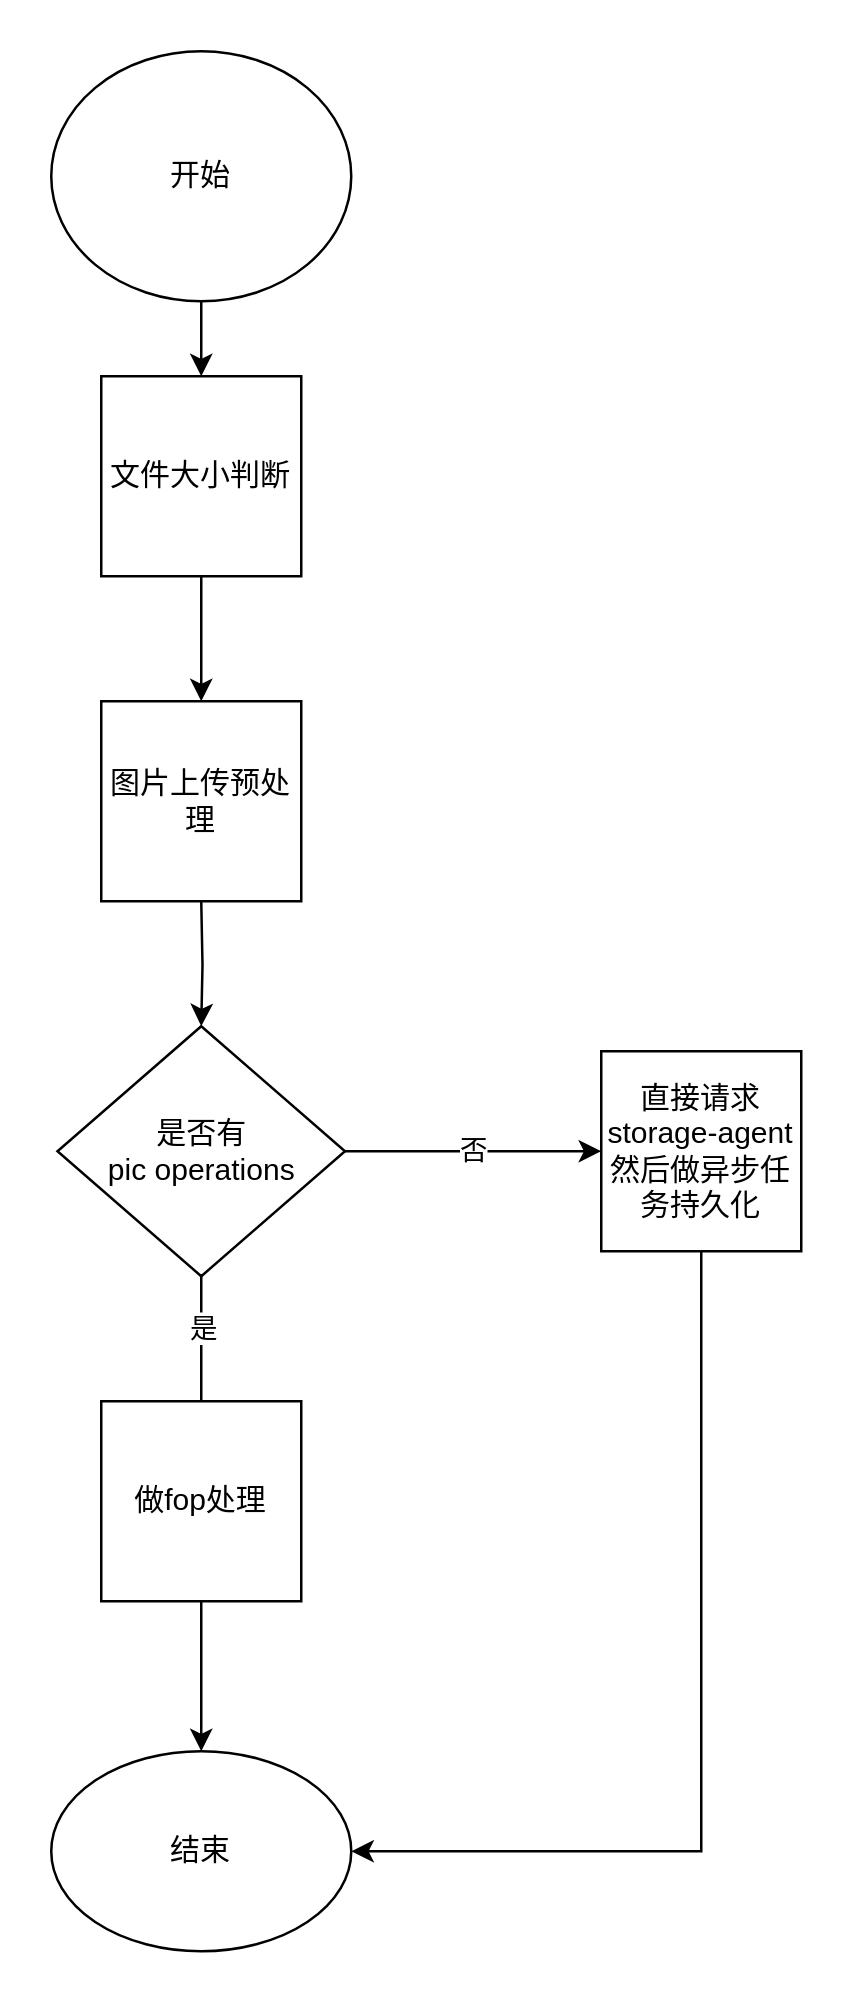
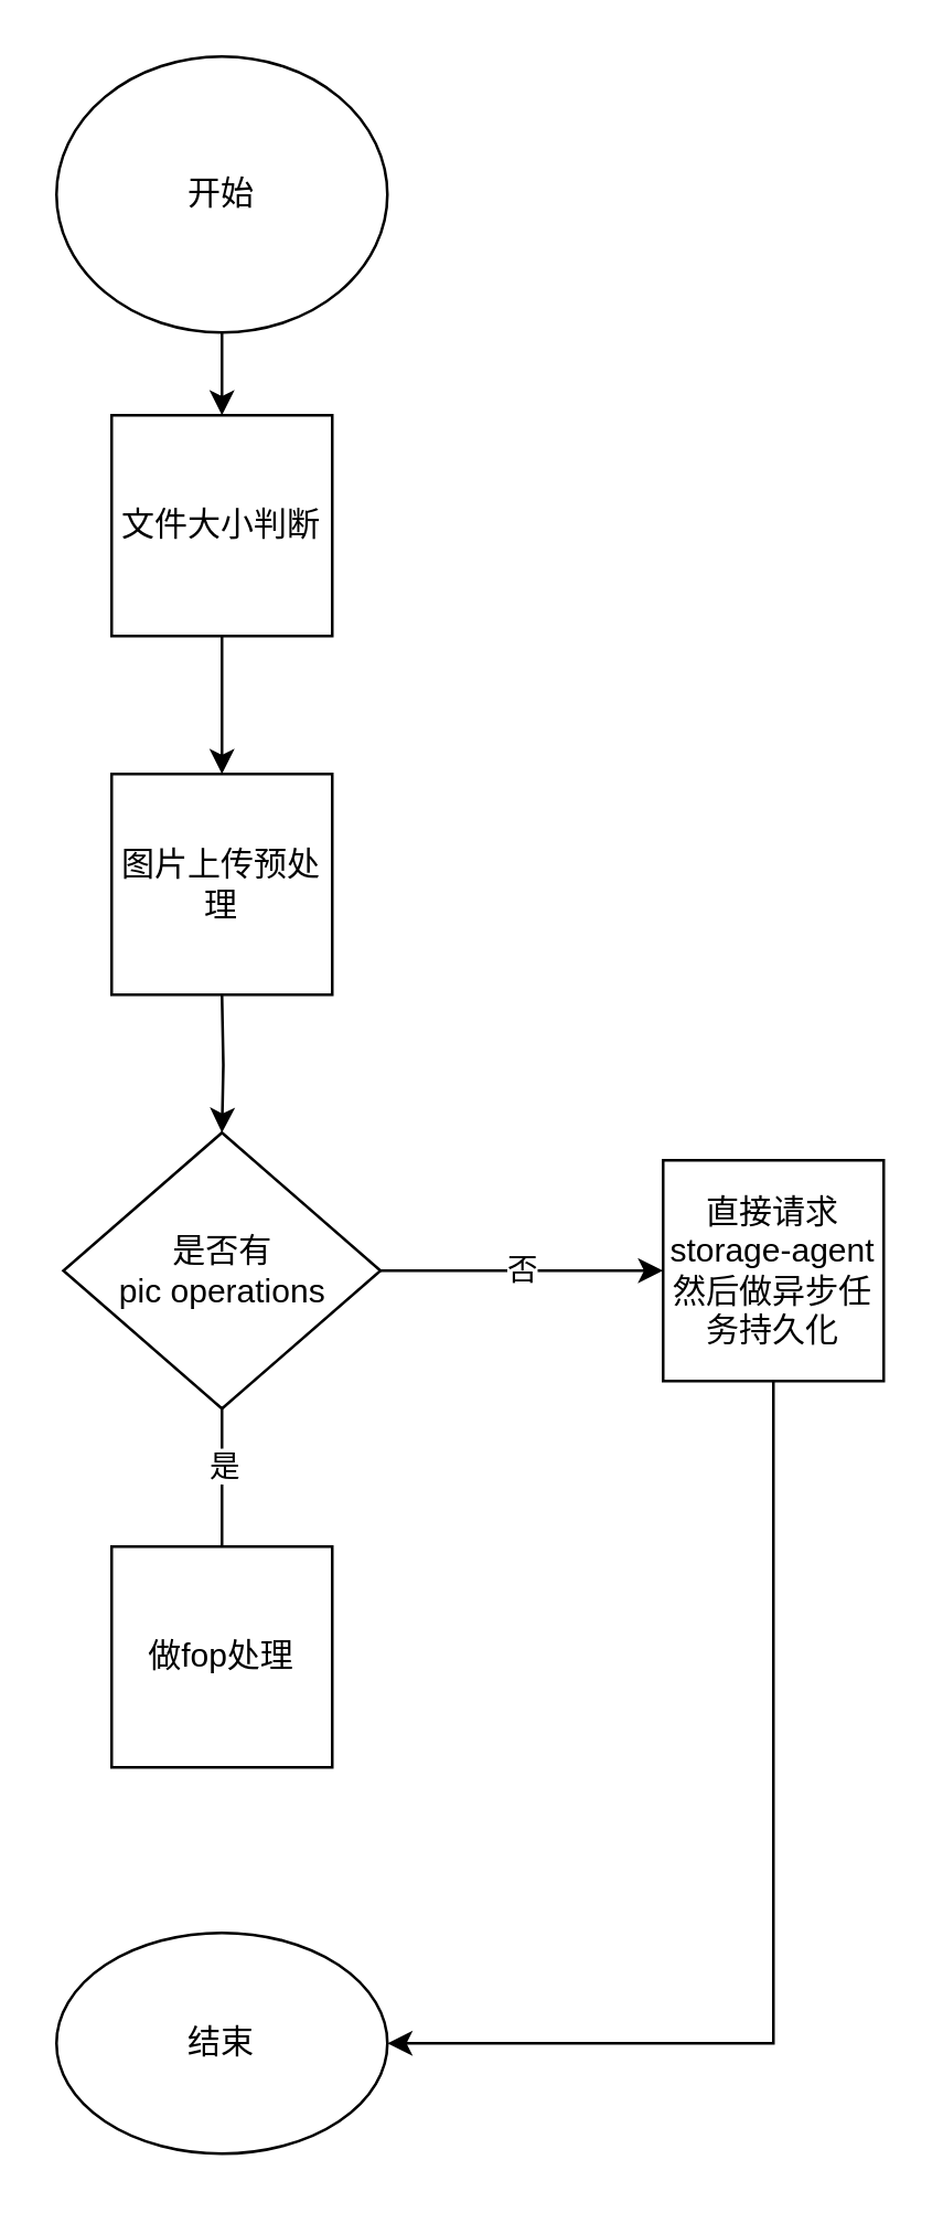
  <mxCell id="0" />
  <mxCell id="1" parent="0" />
  <mxCell id="2" style="edgeStyle=orthogonalEdgeStyle;rounded=0;orthogonalLoop=1;jettySize=auto;html=1;exitX=0.5;exitY=1;exitDx=0;exitDy=0;" edge="1" parent="1" source="3"><mxGeometry relative="1" as="geometry"><mxPoint x="80" y="150" as="targetPoint" /></mxGeometry></mxCell>
  <mxCell id="3" value="开始" style="ellipse;whiteSpace=wrap;html=1;" vertex="1" parent="1"><mxGeometry x="20" y="20" width="120" height="100" as="geometry" /></mxCell>
  <mxCell id="4" style="edgeStyle=orthogonalEdgeStyle;rounded=0;orthogonalLoop=1;jettySize=auto;html=1;exitX=0.5;exitY=1;exitDx=0;exitDy=0;" edge="1" parent="1"><mxGeometry relative="1" as="geometry"><mxPoint x="80" y="230" as="sourcePoint" /><mxPoint x="80" y="280" as="targetPoint" /></mxGeometry></mxCell>
  <mxCell id="5" style="edgeStyle=orthogonalEdgeStyle;rounded=0;orthogonalLoop=1;jettySize=auto;html=1;entryX=0.5;entryY=0;entryDx=0;entryDy=0;" edge="1" parent="1" target="8"><mxGeometry relative="1" as="geometry"><mxPoint x="80" y="360" as="sourcePoint" /></mxGeometry></mxCell>
  <mxCell id="6" style="edgeStyle=orthogonalEdgeStyle;rounded=0;orthogonalLoop=1;jettySize=auto;html=1;entryX=0.5;entryY=0;entryDx=0;entryDy=0;endArrow=none;" edge="1" parent="1" source="8" target="10"><mxGeometry relative="1" as="geometry" /></mxCell>
  <mxCell id="7" value="是" style="edgeLabel;html=1;align=center;verticalAlign=middle;resizable=0;points=[];" vertex="1" connectable="0" parent="6"><mxGeometry x="-0.2" relative="1" as="geometry"><mxPoint as="offset" /></mxGeometry></mxCell>
  <mxCell id="8" value="是否有&lt;br&gt;pic operations" style="rhombus;whiteSpace=wrap;html=1;" vertex="1" parent="1"><mxGeometry x="22.5" y="410" width="115" height="100" as="geometry" /></mxCell>
- <mxCell id="9" style="edgeStyle=orthogonalEdgeStyle;rounded=0;orthogonalLoop=1;jettySize=auto;html=1;entryX=0.5;entryY=0;entryDx=0;entryDy=0;" edge="1" parent="1" source="10" target="11"><mxGeometry relative="1" as="geometry" /></mxCell>
  <mxCell id="10" value="做fop处理" style="whiteSpace=wrap;html=1;aspect=fixed;" vertex="1" parent="1"><mxGeometry x="40" y="560" width="80" height="80" as="geometry" /></mxCell>
  <mxCell id="11" value="结束" style="ellipse;whiteSpace=wrap;html=1;" vertex="1" parent="1"><mxGeometry x="20" y="700" width="120" height="80" as="geometry" /></mxCell>
  <mxCell id="12" value="&lt;span&gt;文件大小判断&lt;/span&gt;" style="whiteSpace=wrap;html=1;aspect=fixed;" vertex="1" parent="1"><mxGeometry x="40" y="150" width="80" height="80" as="geometry" /></mxCell>
  <mxCell id="13" value="图片上传预处理" style="whiteSpace=wrap;html=1;aspect=fixed;" vertex="1" parent="1"><mxGeometry x="40" y="280" width="80" height="80" as="geometry" /></mxCell>
  <mxCell id="14" value="否" style="edgeStyle=orthogonalEdgeStyle;rounded=0;orthogonalLoop=1;jettySize=auto;html=1;exitX=1;exitY=0.5;exitDx=0;exitDy=0;" edge="1" parent="1" source="8"><mxGeometry relative="1" as="geometry"><mxPoint x="240" y="460" as="targetPoint" /></mxGeometry></mxCell>
  <mxCell id="15" style="edgeStyle=orthogonalEdgeStyle;rounded=0;orthogonalLoop=1;jettySize=auto;html=1;entryX=1;entryY=0.5;entryDx=0;entryDy=0;" edge="1" parent="1" source="16" target="11"><mxGeometry relative="1" as="geometry"><Array as="points"><mxPoint x="280" y="740" /></Array></mxGeometry></mxCell>
  <mxCell id="16" value="&lt;span&gt;直接请求&lt;/span&gt;&lt;br&gt;&lt;span&gt;storage-agent&lt;/span&gt;&lt;br&gt;&lt;span&gt;然后做异步任务持久化&lt;/span&gt;" style="whiteSpace=wrap;html=1;aspect=fixed;" vertex="1" parent="1"><mxGeometry x="240" y="420" width="80" height="80" as="geometry" /></mxCell>
